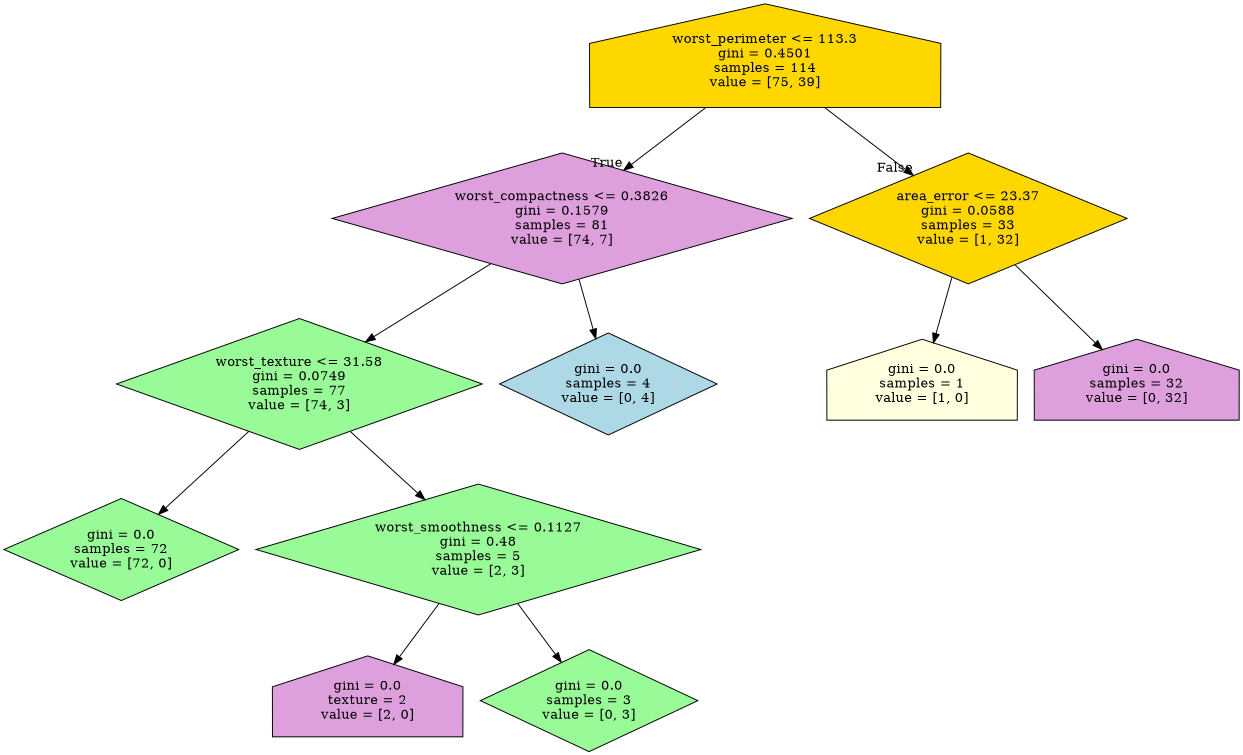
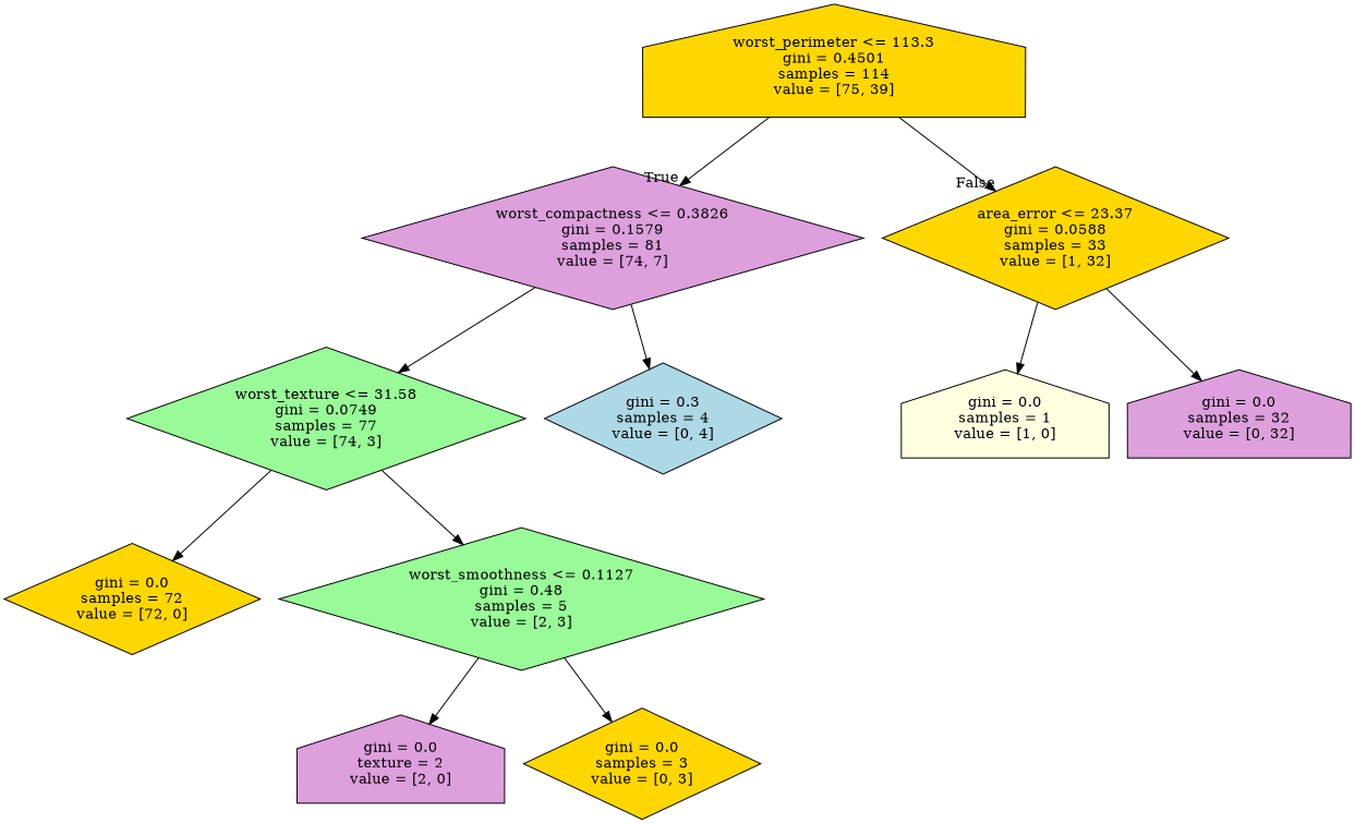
  digraph {
    node [fillcolor=gold shape=diamond style=filled]
    n1 [label="worst_perimeter <= 113.3\ngini = 0.4501\nsamples = 114\nvalue = [75, 39]" shape=house]
    n2 [fillcolor=plum label="worst_compactness <= 0.3826\ngini = 0.1579\nsamples = 81\nvalue = [74, 7]"]
    n3 [label="area_error <= 23.37\ngini = 0.0588\nsamples = 33\nvalue = [1, 32]"]
    n4 [fillcolor=palegreen label="worst_texture <= 31.58\ngini = 0.0749\nsamples = 77\nvalue = [74, 3]"]
-   n5 [fillcolor=lightblue label="gini = 0.0\nsamples = 4\nvalue = [0, 4]"]
+   n5 [fillcolor=lightblue label="gini = 0.3\nsamples = 4\nvalue = [0, 4]"]
    n6 [fillcolor=lightyellow label="gini = 0.0\nsamples = 1\nvalue = [1, 0]" shape=house]
    n7 [fillcolor=plum label="gini = 0.0\nsamples = 32\nvalue = [0, 32]" shape=house]
-   n8 [fillcolor=palegreen label="gini = 0.0\nsamples = 72\nvalue = [72, 0]"]
+   n8 [label="gini = 0.0\nsamples = 72\nvalue = [72, 0]"]
    n9 [fillcolor=palegreen label="worst_smoothness <= 0.1127\ngini = 0.48\nsamples = 5\nvalue = [2, 3]"]
    n10 [fillcolor=plum label="gini = 0.0\ntexture = 2\nvalue = [2, 0]" shape=house]
-   n11 [fillcolor=palegreen label="gini = 0.0\nsamples = 3\nvalue = [0, 3]"]
+   n11 [label="gini = 0.0\nsamples = 3\nvalue = [0, 3]"]
    n1 -> n2 [headlabel=True labelangle=45 labeldistance=2.5]
    n1 -> n3 [headlabel=False labelangle=-45 labeldistance=2.5]
    n2 -> n4
    n2 -> n5
    n3 -> n6
    n3 -> n7
    n4 -> n8
    n4 -> n9
    n9 -> n10
    n9 -> n11
  }
